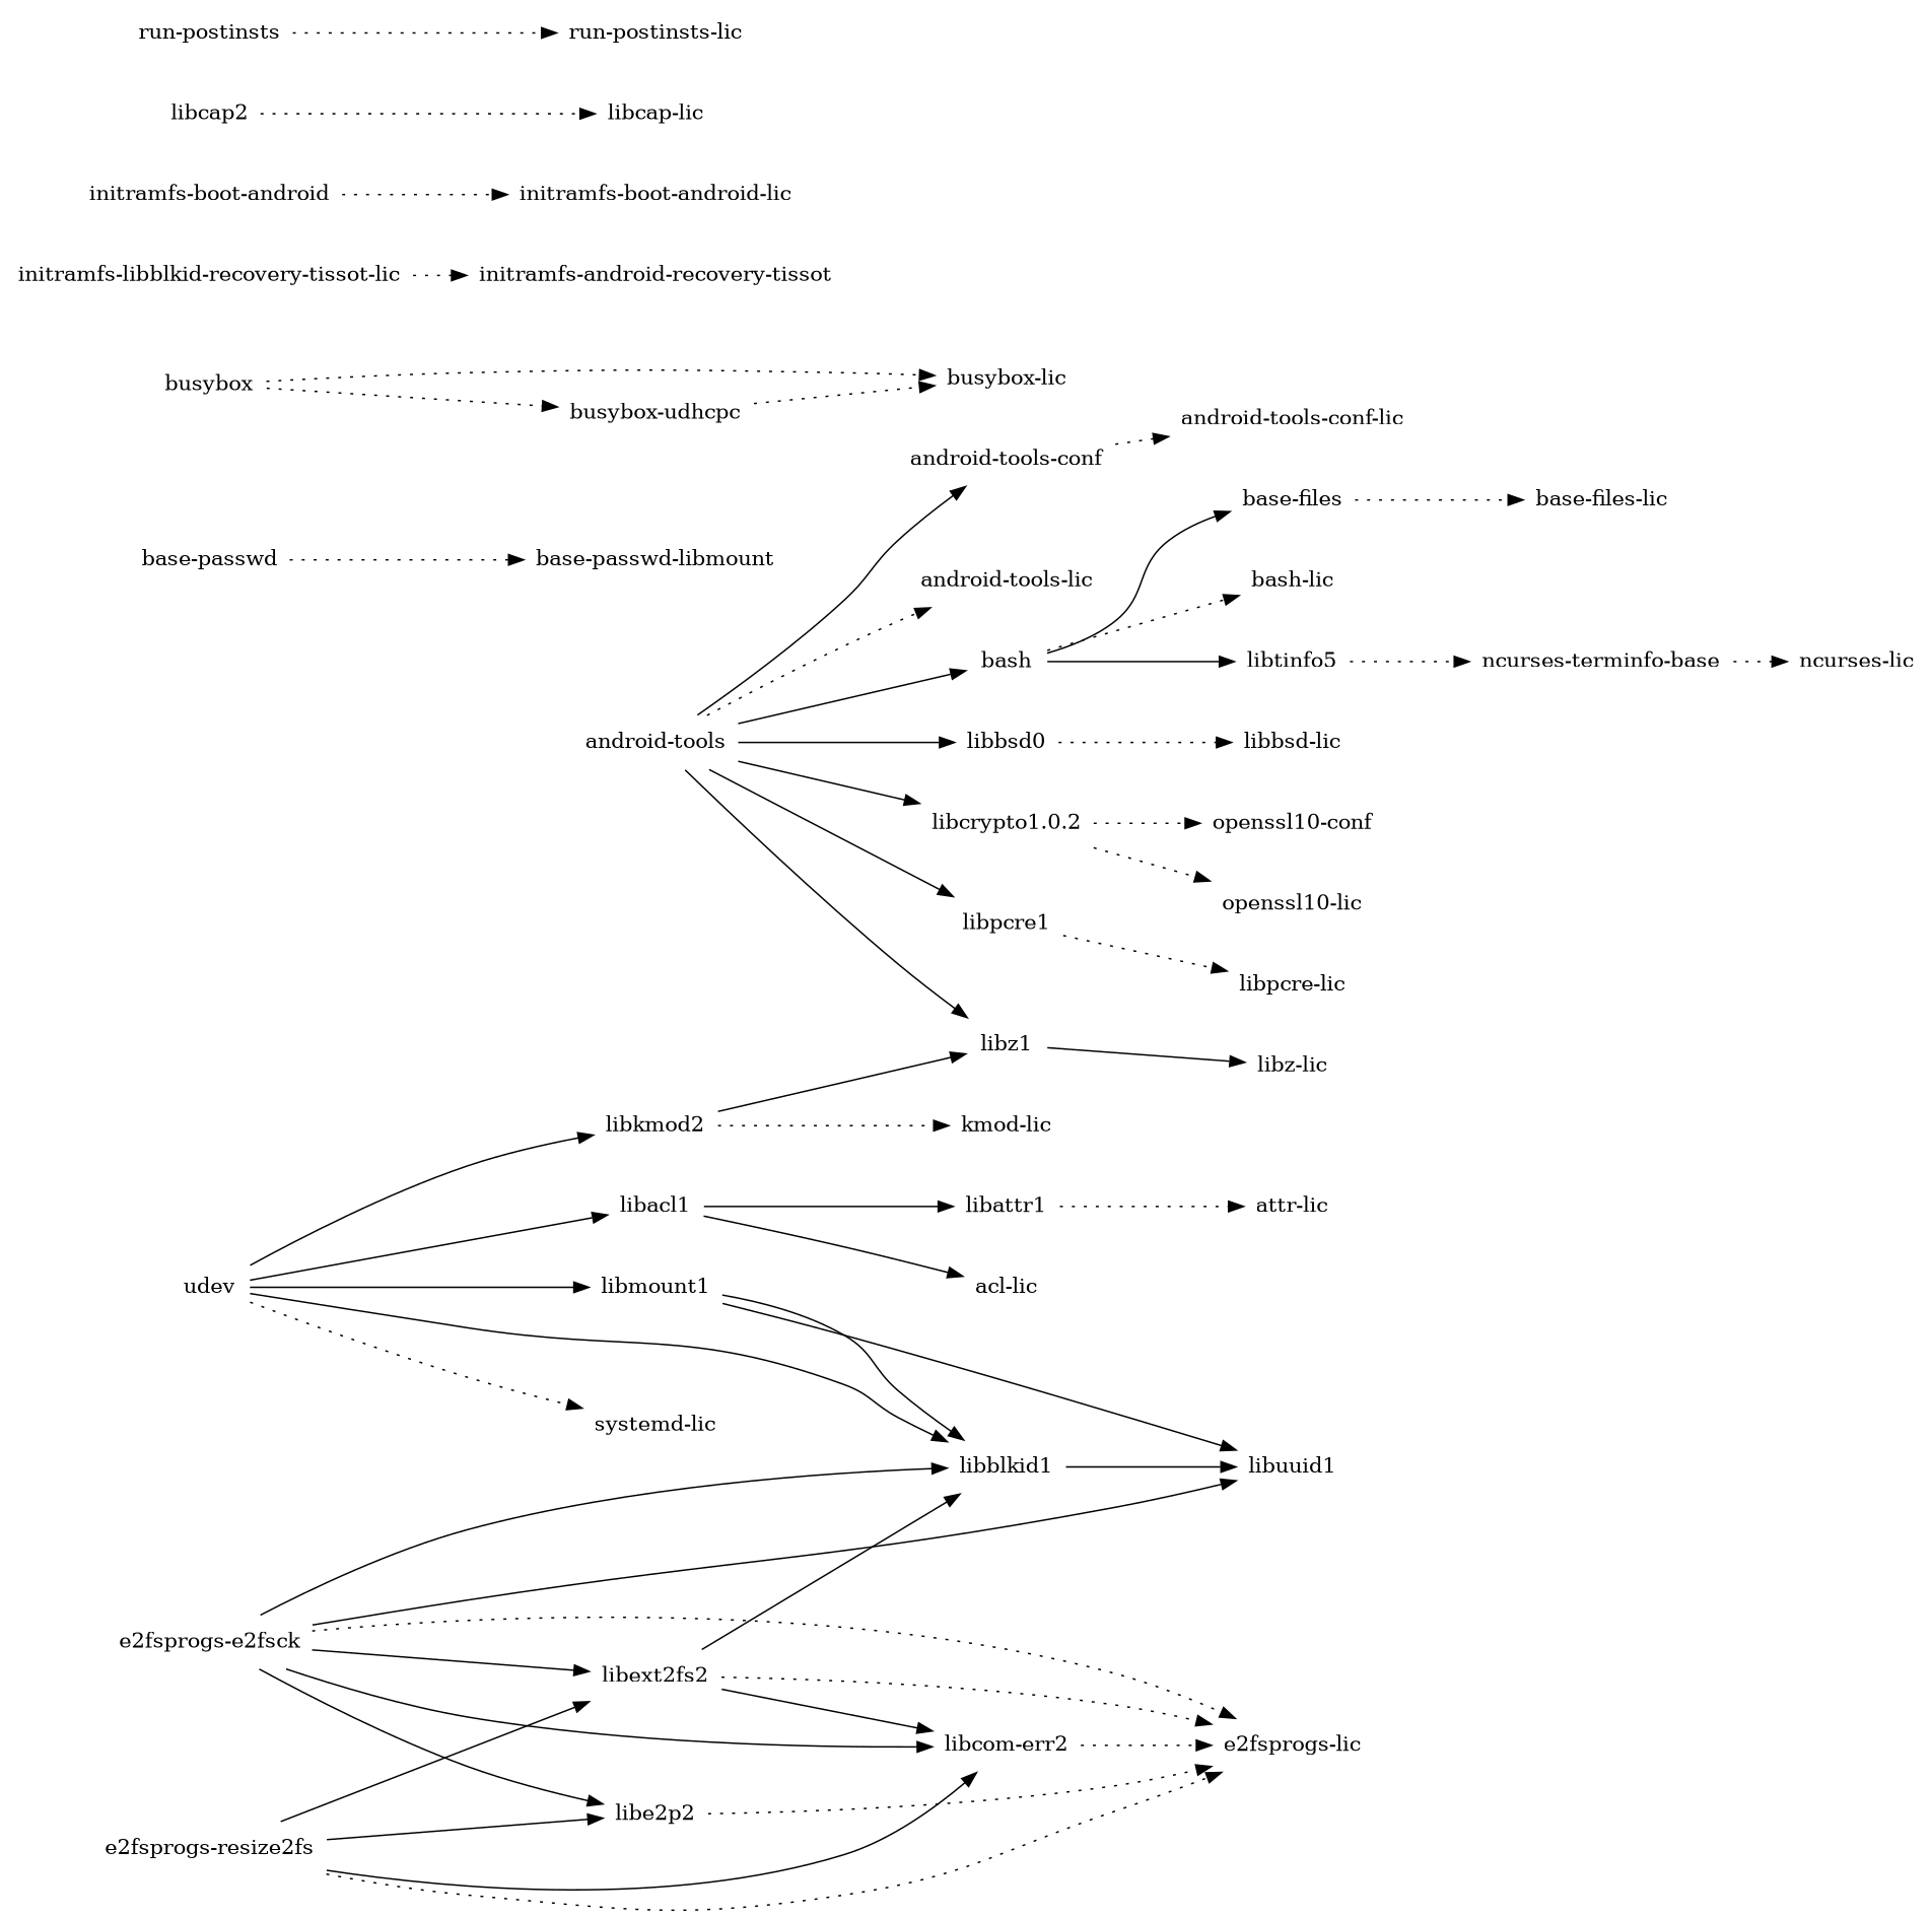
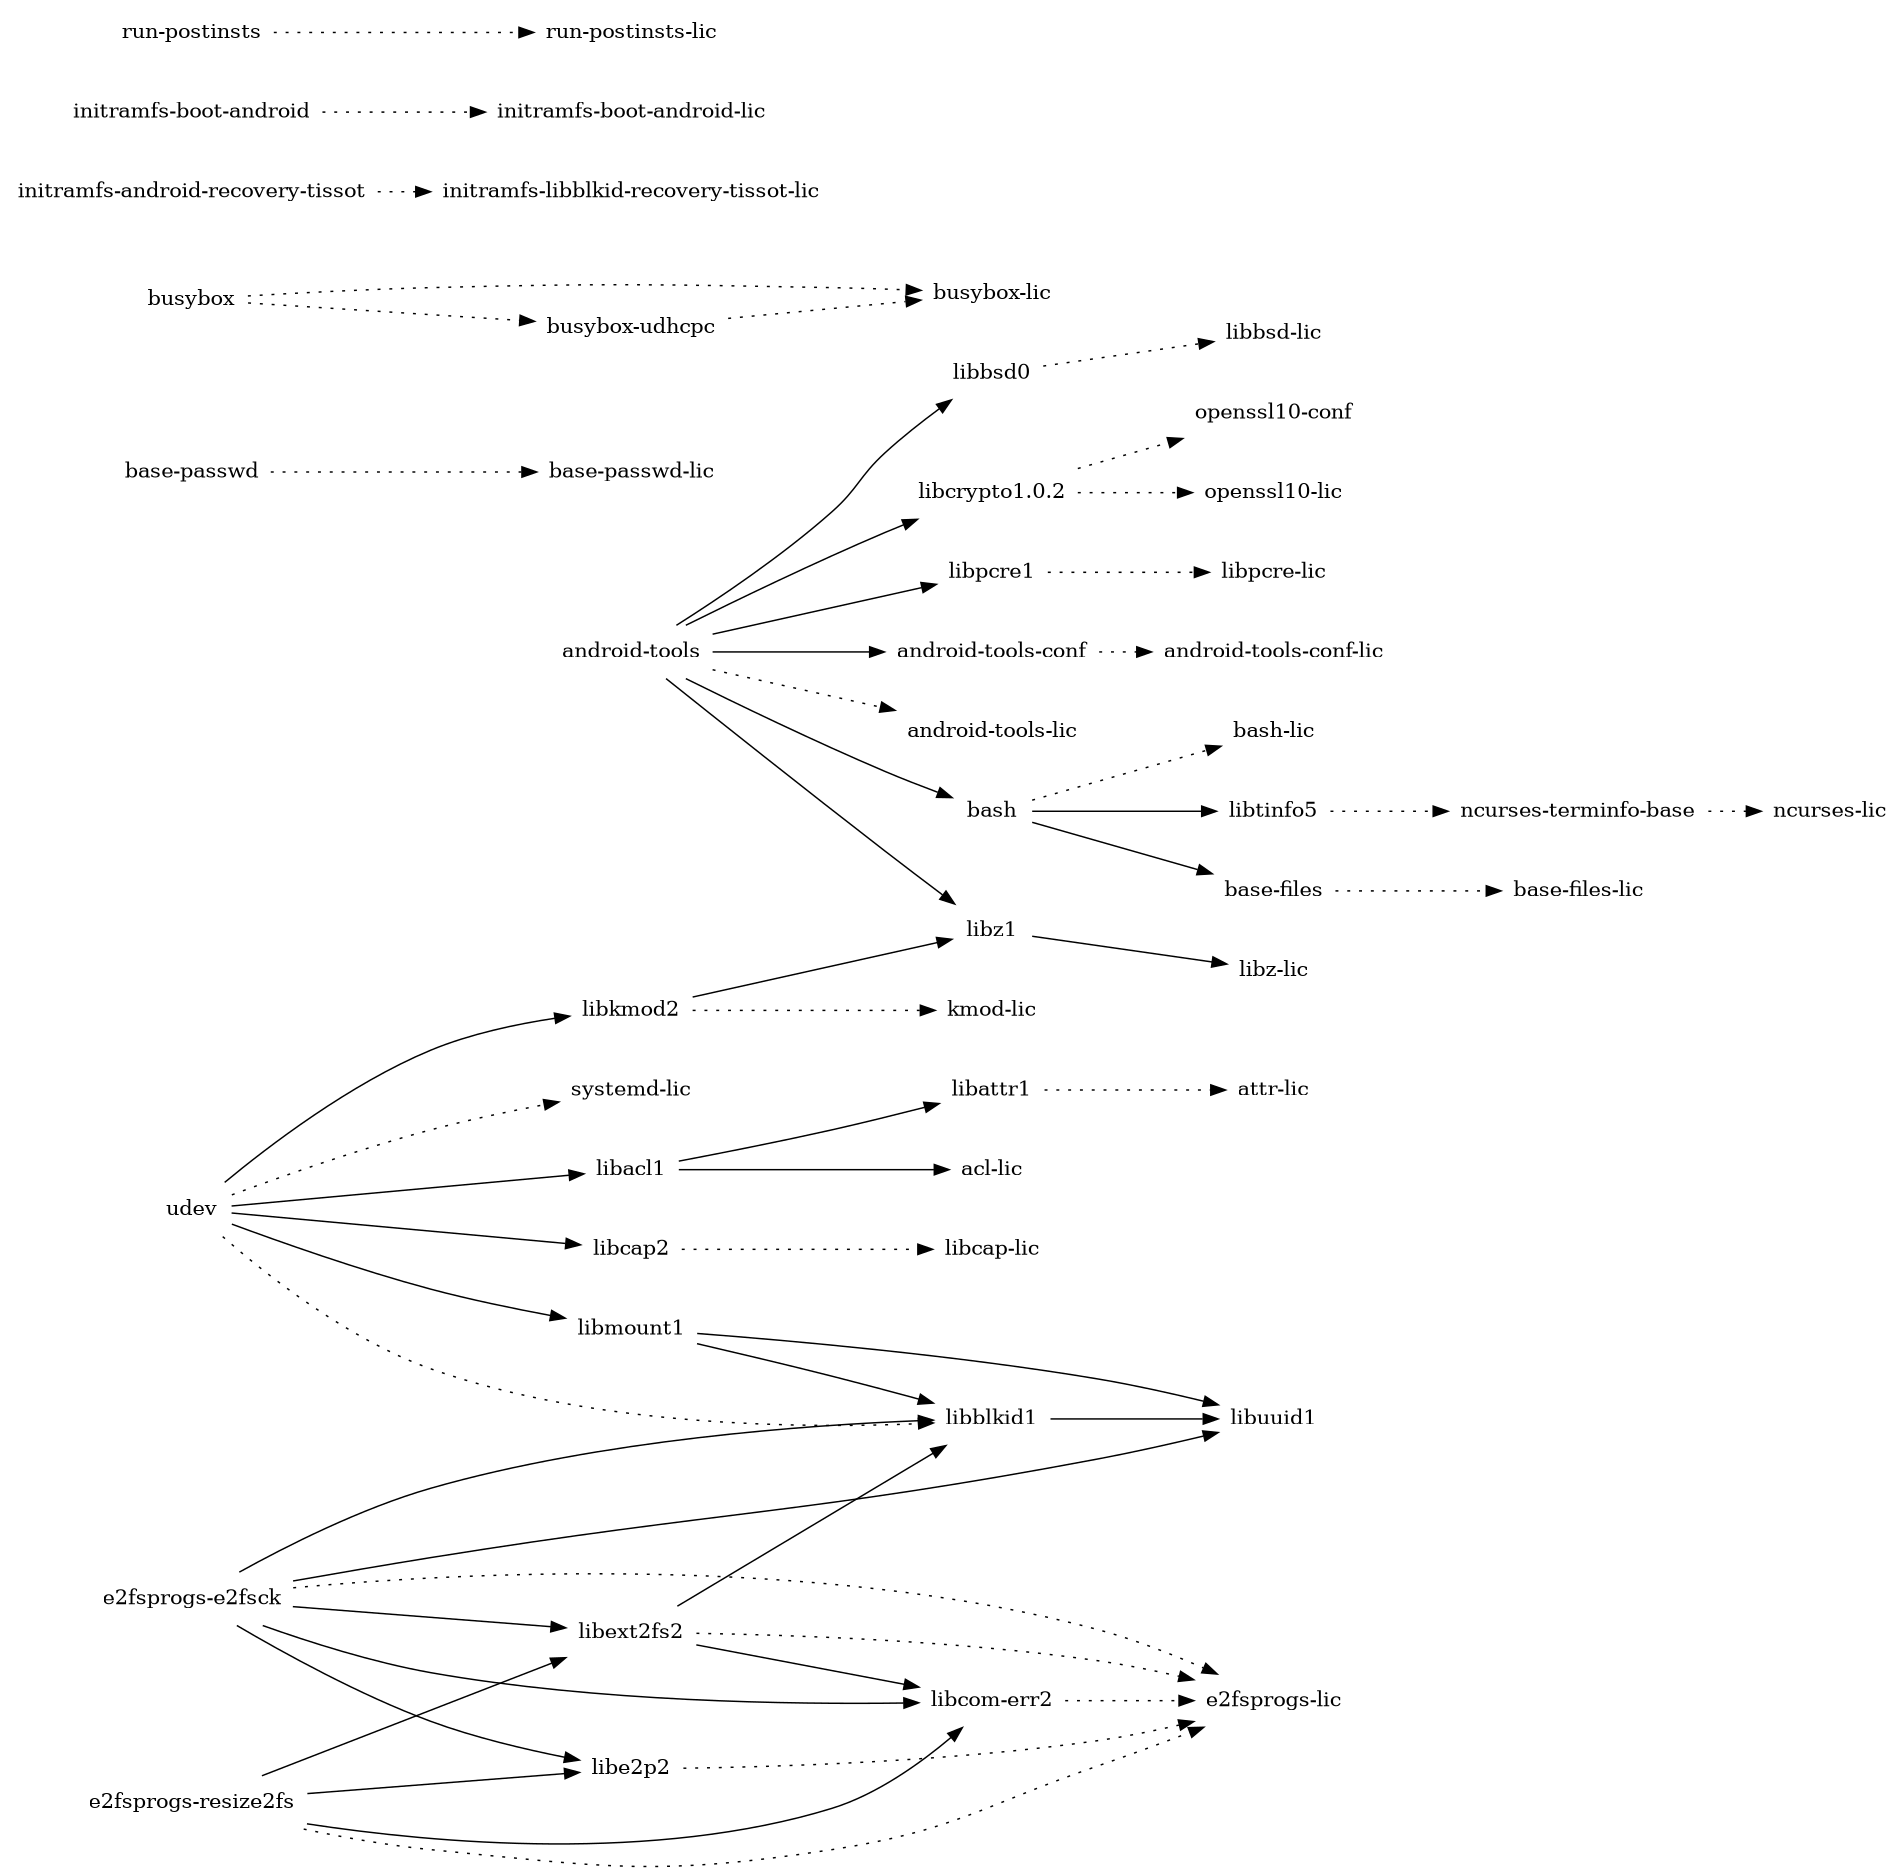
  digraph {
    rankdir=LR
    node [shape=plaintext]
    "android-tools"
    "android-tools-conf"
    "android-tools-lic"
    bash
    libbsd0
    "libcrypto1.0.2"
    libpcre1
    libz1
    "android-tools-conf-lic"
    "base-files"
    "bash-lic"
    libtinfo5
    "libbsd-lic"
    "openssl10-conf"
    "openssl10-lic"
    "libpcre-lic"
    "libz-lic"
    "base-files-lic"
    "ncurses-terminfo-base"
    "base-passwd"
-   "base-passwd-lic" [label="base-passwd-libmount"]
+   "base-passwd-lic"
    "ncurses-lic"
    busybox
    "busybox-lic"
    "busybox-udhcpc"
    "e2fsprogs-e2fsck"
    "e2fsprogs-lic"
    libblkid1
    "libcom-err2"
    libe2p2
    libext2fs2
    libuuid1
    "e2fsprogs-resize2fs"
    n34 [label="initramfs-libblkid-recovery-tissot-lic"]
    "initramfs-android-recovery-tissot"
    "initramfs-boot-android"
    "initramfs-boot-android-lic"
    libacl1
    "acl-lic"
    libattr1
    "attr-lic"
    libcap2
    "libcap-lic"
    libkmod2
    "kmod-lic"
    libmount1
    "run-postinsts"
    "run-postinsts-lic"
    udev
    "systemd-lic"
    "android-tools" -> "android-tools-conf"
    "android-tools" -> "android-tools-lic" [style=dotted]
    "android-tools" -> bash
    "android-tools" -> libbsd0
    "android-tools" -> "libcrypto1.0.2"
    "android-tools" -> libpcre1
    "android-tools" -> libz1
    "android-tools-conf" -> "android-tools-conf-lic" [style=dotted]
    bash -> "base-files"
    bash -> "bash-lic" [style=dotted]
    bash -> libtinfo5
    libbsd0 -> "libbsd-lic" [style=dotted]
    "libcrypto1.0.2" -> "openssl10-conf" [style=dotted]
    "libcrypto1.0.2" -> "openssl10-lic" [style=dotted]
    libpcre1 -> "libpcre-lic" [style=dotted]
    libz1 -> "libz-lic" [style=solid]
    "base-files" -> "base-files-lic" [style=dotted]
    libtinfo5 -> "ncurses-terminfo-base" [style=dotted]
    "ncurses-terminfo-base" -> "ncurses-lic" [style=dotted]
    "base-passwd" -> "base-passwd-lic" [style=dotted]
    busybox -> "busybox-lic" [style=dotted]
    busybox -> "busybox-udhcpc" [style=dotted]
    "busybox-udhcpc" -> "busybox-lic" [style=dotted]
    "e2fsprogs-e2fsck" -> "e2fsprogs-lic" [style=dotted]
    "e2fsprogs-e2fsck" -> libblkid1
    "e2fsprogs-e2fsck" -> "libcom-err2"
    "e2fsprogs-e2fsck" -> libe2p2
    "e2fsprogs-e2fsck" -> libext2fs2
    "e2fsprogs-e2fsck" -> libuuid1
    libblkid1 -> libuuid1
    "libcom-err2" -> "e2fsprogs-lic" [style=dotted]
    libe2p2 -> "e2fsprogs-lic" [style=dotted]
    libext2fs2 -> "e2fsprogs-lic" [style=dotted]
    libext2fs2 -> libblkid1
    libext2fs2 -> "libcom-err2"
    "e2fsprogs-resize2fs" -> "e2fsprogs-lic" [style=dotted]
    "e2fsprogs-resize2fs" -> "libcom-err2"
    "e2fsprogs-resize2fs" -> libe2p2
    "e2fsprogs-resize2fs" -> libext2fs2
-   n34 -> "initramfs-android-recovery-tissot" [style=dotted]
+   "initramfs-android-recovery-tissot" -> n34 [style=dotted]
    "initramfs-boot-android" -> "initramfs-boot-android-lic" [style=dotted]
    libacl1 -> "acl-lic" [style=solid]
    libacl1 -> libattr1
    libattr1 -> "attr-lic" [style=dotted]
    libcap2 -> "libcap-lic" [style=dotted]
    libkmod2 -> libz1
    libkmod2 -> "kmod-lic" [style=dotted]
    libmount1 -> libblkid1
    libmount1 -> libuuid1
    "run-postinsts" -> "run-postinsts-lic" [style=dotted]
-   udev -> libblkid1
+   udev -> libblkid1 [style=dotted]
    udev -> libacl1
+   udev -> libcap2
    udev -> libkmod2
    udev -> libmount1
    udev -> "systemd-lic" [style=dotted]
  }
